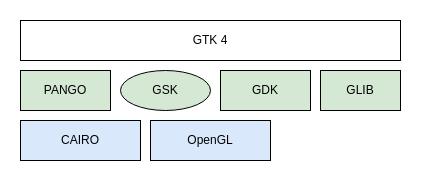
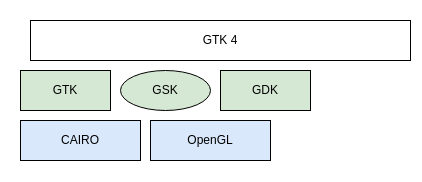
  <mxCell id="0" />
  <mxCell id="1" parent="0" />
  <mxCell id="2" value="CAIRO" style="rounded=0;whiteSpace=wrap;html=1;fillColor=#dae8fc;strokeColor=default;" vertex="1" parent="1"><mxGeometry x="20" y="120" width="120" height="40" as="geometry" /></mxCell>
  <mxCell id="3" value="OpenGL" style="rounded=0;whiteSpace=wrap;html=1;fillColor=#dae8fc;strokeColor=default;" vertex="1" parent="1"><mxGeometry x="150" y="120" width="120" height="40" as="geometry" /></mxCell>
- <mxCell id="4" value="PANGO" style="rounded=0;whiteSpace=wrap;html=1;fillColor=#d5e8d4;strokeColor=default;" vertex="1" parent="1"><mxGeometry x="20" y="70" width="90" height="40" as="geometry" /></mxCell>
+ <mxCell id="4" value="GTK" style="rounded=0;whiteSpace=wrap;html=1;fillColor=#d5e8d4;strokeColor=default;" vertex="1" parent="1"><mxGeometry x="20" y="70" width="90" height="40" as="geometry" /></mxCell>
  <mxCell id="5" value="GSK" style="ellipse;whiteSpace=wrap;html=1;fillColor=#d5e8d4;strokeColor=default;" vertex="1" parent="1"><mxGeometry x="120" y="70" width="90" height="40" as="geometry" /></mxCell>
  <mxCell id="6" value="GDK" style="rounded=0;whiteSpace=wrap;html=1;fillColor=#d5e8d4;strokeColor=default;" vertex="1" parent="1"><mxGeometry x="220" y="70" width="90" height="40" as="geometry" /></mxCell>
- <mxCell id="7" value="GLIB" style="rounded=0;whiteSpace=wrap;html=1;fillColor=#d5e8d4;strokeColor=default;" vertex="1" parent="1"><mxGeometry x="320" y="70" width="80" height="40" as="geometry" /></mxCell>
- <mxCell id="8" value="GTK 4" style="rounded=0;whiteSpace=wrap;html=1;strokeColor=default;" vertex="1" parent="1"><mxGeometry x="20" y="20" width="380" height="40" as="geometry" /></mxCell>
+ <mxCell id="8" value="GTK 4" style="rounded=0;whiteSpace=wrap;html=1;strokeColor=default;" vertex="1" parent="1"><mxGeometry x="30" y="20" width="380" height="40" as="geometry" /></mxCell>
